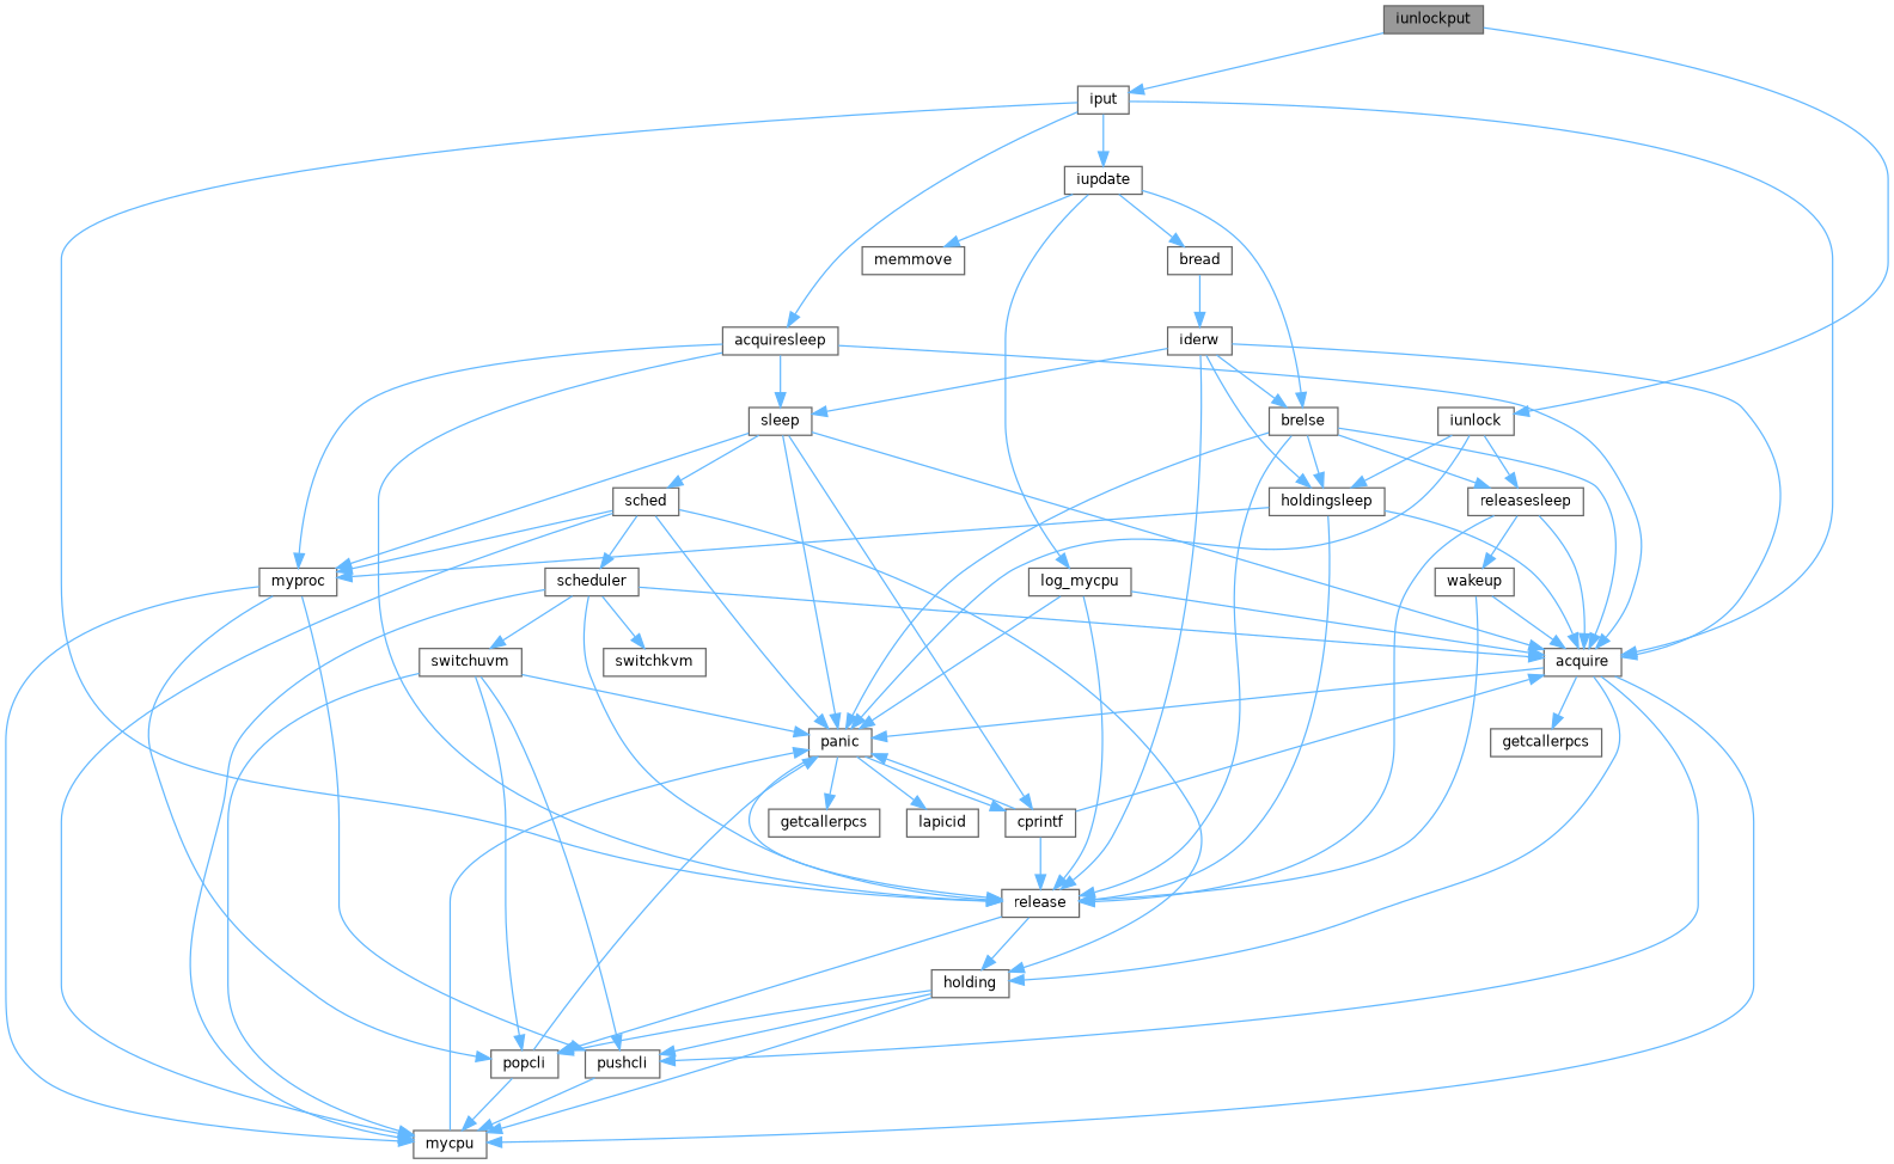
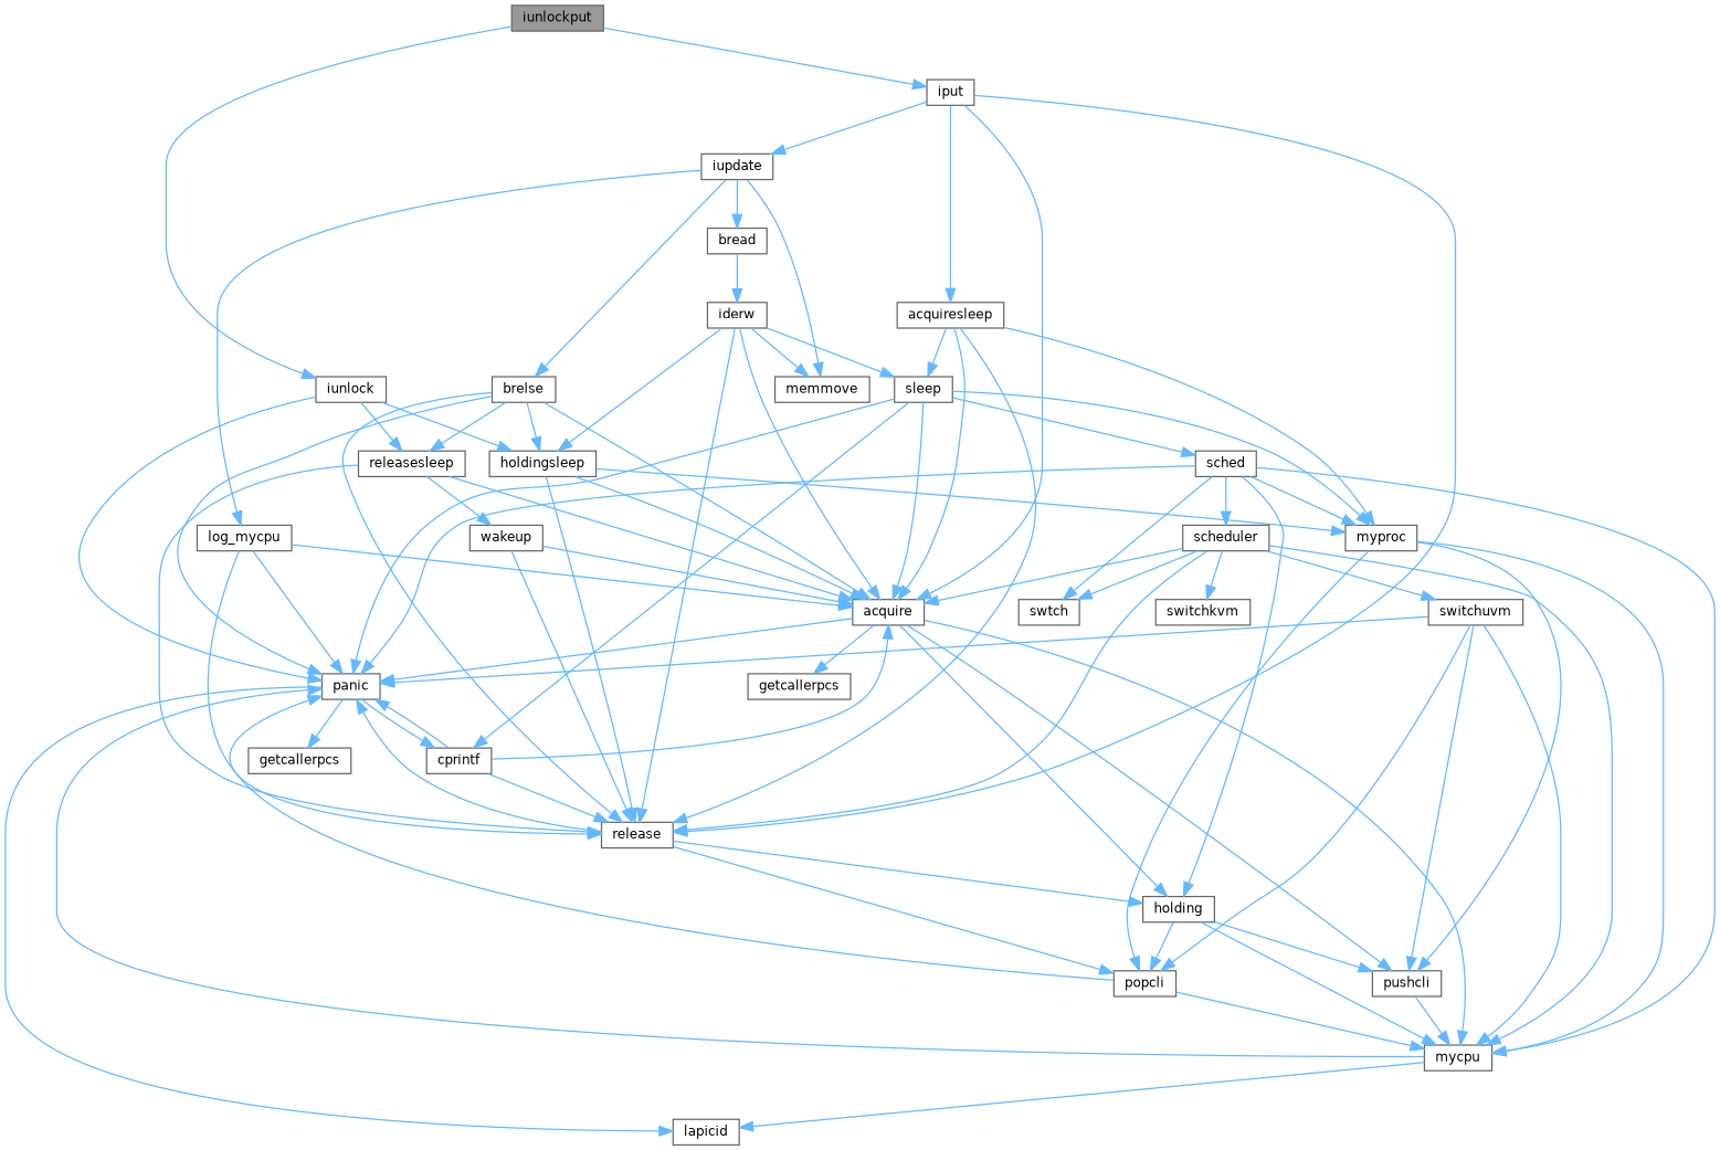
  digraph {
    rankdir=TB
    node [color=grey40 fillcolor=white fontname=Helvetica fontsize=10 shape=box style=filled]
    edge [color=steelblue1 fontname=Helvetica fontsize=10 labelfontname=Helvetica labelfontsize=10 style=solid]
    n1 [color=gray40 fillcolor=grey60 fontcolor=black height=0.2 label=iunlockput width=0.4]
    n2 [height=0.2 label=iput width=0.4]
    n3 [height=0.2 label=iunlock width=0.4]
    n4 [height=0.2 label=acquire width=0.4]
    n5 [height=0.2 label=release width=0.4]
    n6 [height=0.2 label=acquiresleep width=0.4]
    n7 [height=0.2 label=iupdate width=0.4]
    n8 [height=0.2 label=releasesleep width=0.4]
    n9 [height=0.2 label=panic width=0.4]
    n10 [height=0.2 label=holdingsleep width=0.4]
    n11 [height=0.2 label=getcallerpcs width=0.4]
    n12 [height=0.2 label=holding width=0.4]
    n13 [height=0.2 label=mycpu width=0.4]
    n14 [height=0.2 label=pushcli width=0.4]
    n15 [height=0.2 label=popcli width=0.4]
    n16 [height=0.2 label=myproc width=0.4]
    n17 [height=0.2 label=sleep width=0.4]
    n18 [height=0.2 label=bread width=0.4]
    n19 [height=0.2 label=memmove width=0.4]
    n20 [height=0.2 label=brelse width=0.4]
    n21 [height=0.2 label=log_mycpu width=0.4]
    n22 [height=0.2 label=wakeup width=0.4]
    n23 [height=0.2 label=lapicid width=0.4]
    n24 [height=0.2 label=cprintf width=0.4]
    n25 [height=0.2 label=getcallerpcs width=0.4]
    n26 [height=0.2 label=sched width=0.4]
    n27 [height=0.2 label=scheduler width=0.4]
+   n28 [height=0.2 label=swtch width=0.4]
    n29 [height=0.2 label=switchkvm width=0.4]
    n30 [height=0.2 label=switchuvm width=0.4]
    n31 [height=0.2 label=iderw width=0.4]
    n1 -> n2
    n1 -> n3
    n2 -> n4
    n2 -> n5
    n2 -> n6
    n2 -> n7
    n3 -> n8
    n3 -> n9
    n3 -> n10
    n4 -> n9
    n4 -> n11
    n4 -> n12
    n4 -> n13
    n4 -> n14
-   n9 -> n5
+   n5 -> n9
    n5 -> n12
    n5 -> n15
    n6 -> n4
    n6 -> n5
    n6 -> n16
    n6 -> n17
    n7 -> n18
    n7 -> n19
    n7 -> n20
    n7 -> n21
    n8 -> n4
    n8 -> n5
    n8 -> n22
    n9 -> n23
    n9 -> n24
    n9 -> n25
    n10 -> n4
    n10 -> n5
    n10 -> n16
    n12 -> n13
    n12 -> n14
    n12 -> n15
    n13 -> n9
+   n13 -> n23
    n14 -> n13
    n15 -> n9
    n15 -> n13
    n16 -> n13
    n16 -> n14
    n16 -> n15
    n17 -> n4
    n17 -> n9
    n17 -> n16
    n17 -> n24
    n17 -> n26
    n18 -> n31
    n20 -> n4
    n20 -> n5
    n20 -> n8
    n20 -> n9
    n20 -> n10
    n21 -> n4
    n21 -> n5
    n21 -> n9
    n22 -> n4
    n22 -> n5
    n24 -> n4
    n24 -> n5
    n24 -> n9
    n26 -> n9
    n26 -> n12
    n26 -> n13
    n26 -> n16
    n26 -> n27
+   n26 -> n28
    n27 -> n4
    n27 -> n5
    n27 -> n13
+   n27 -> n28
    n27 -> n29
    n27 -> n30
    n30 -> n9
    n30 -> n13
    n30 -> n14
    n30 -> n15
    n31 -> n4
    n31 -> n5
    n31 -> n10
    n31 -> n17
-   n31 -> n20
+   n31 -> n19
  }
